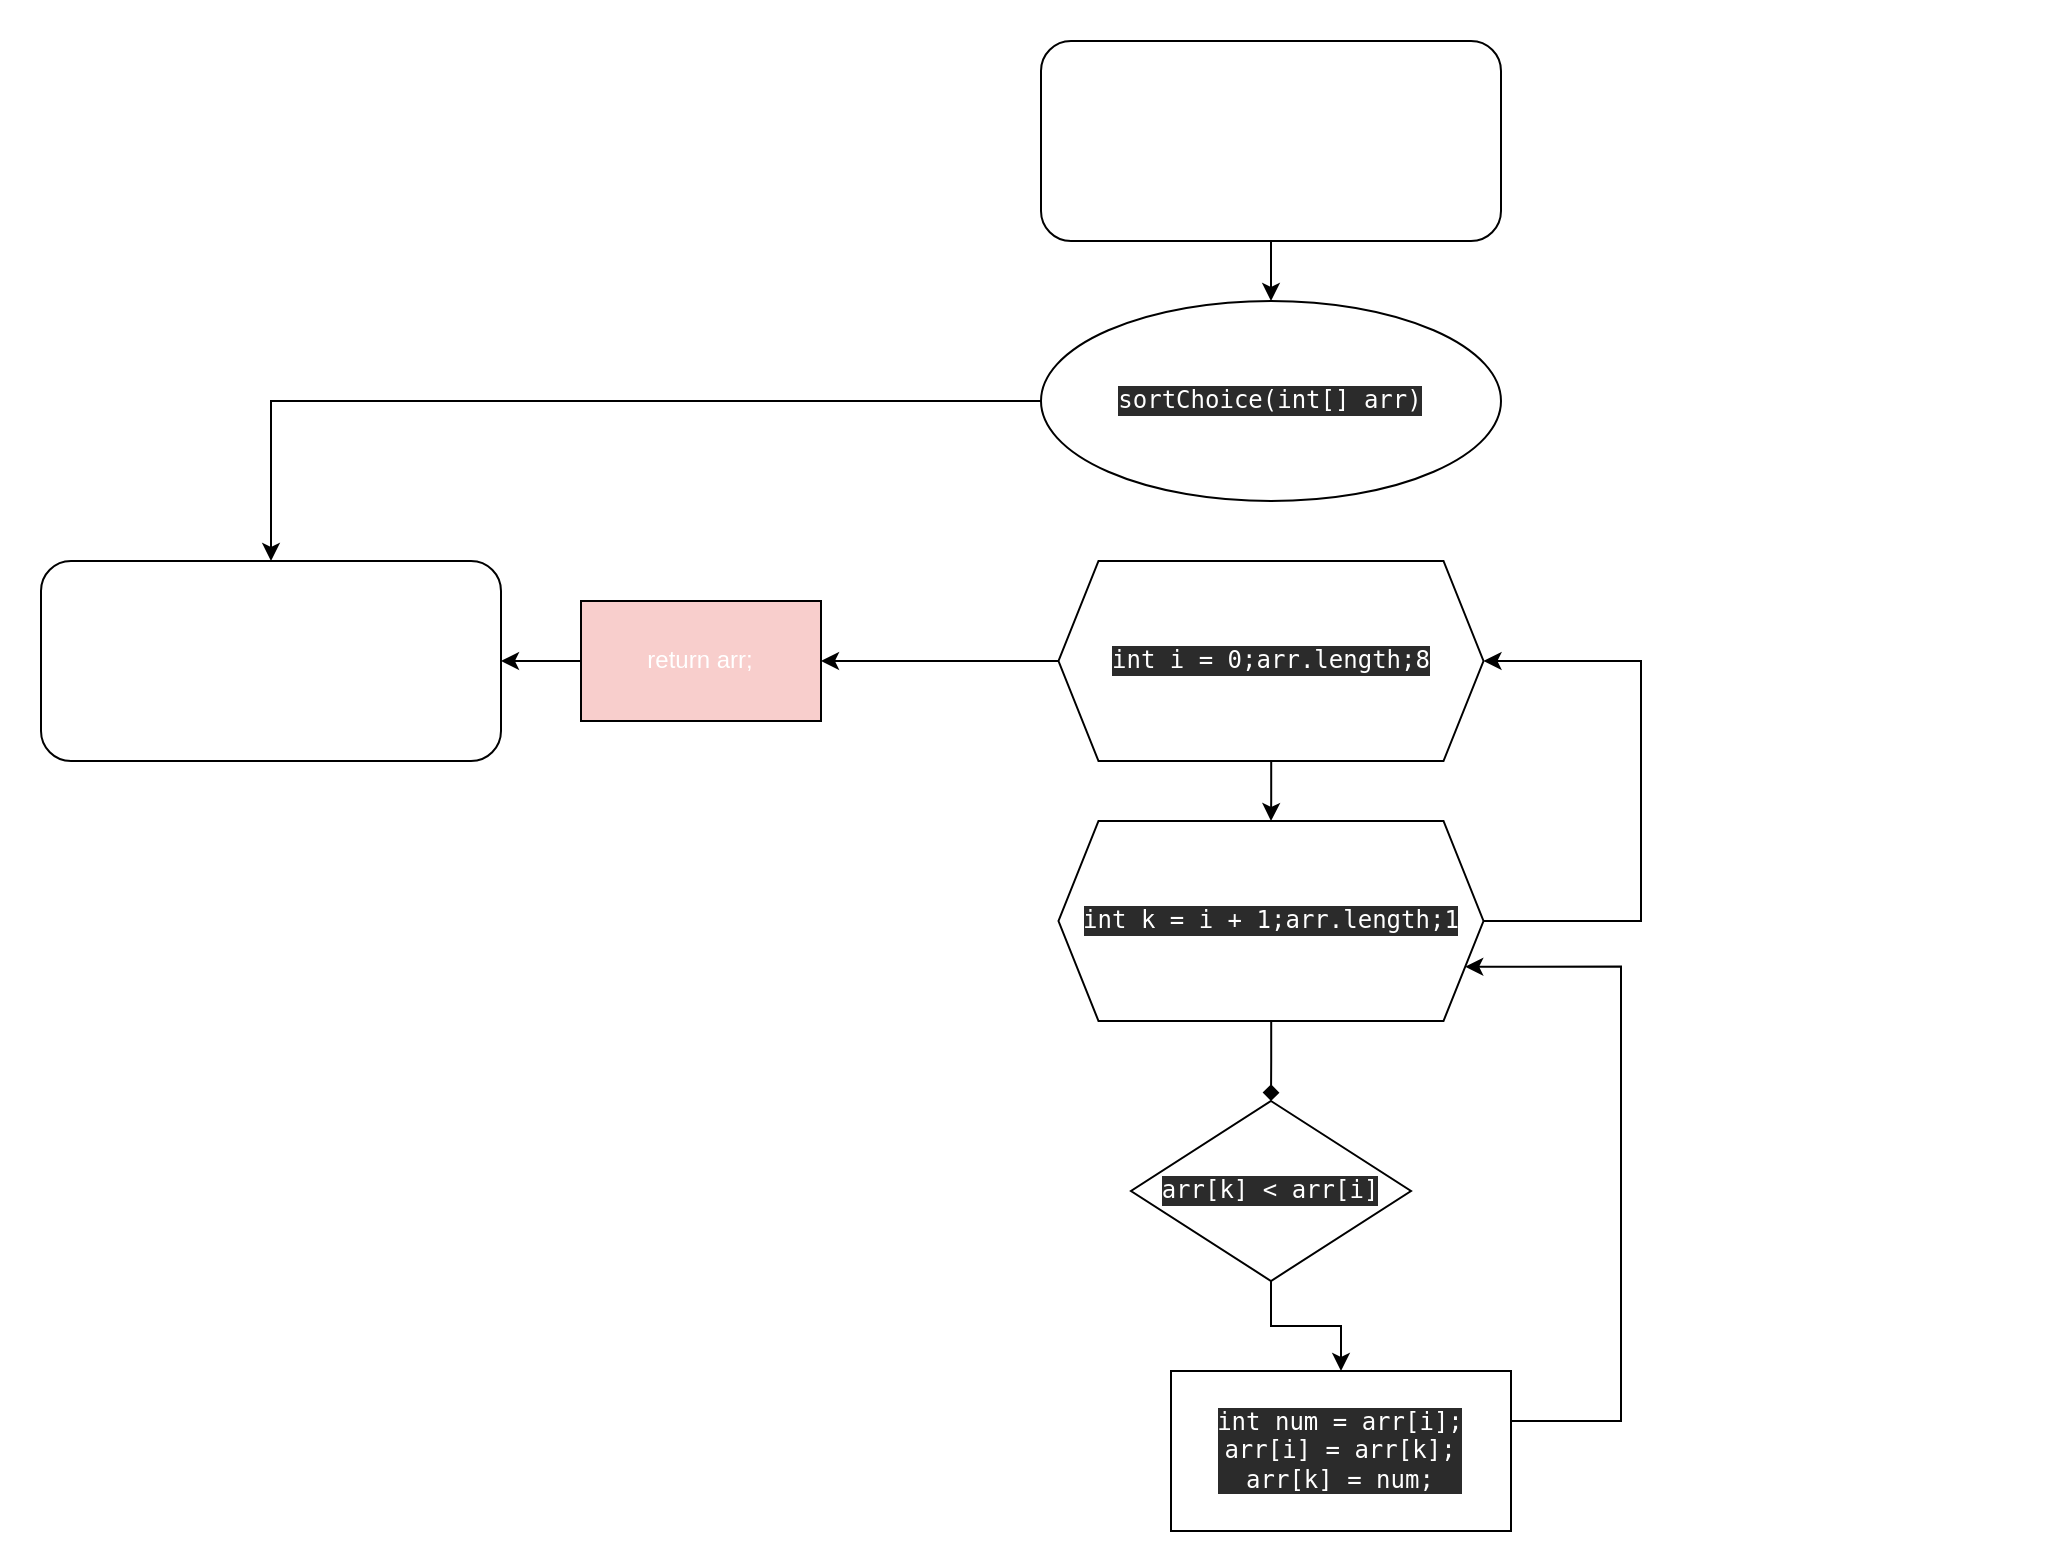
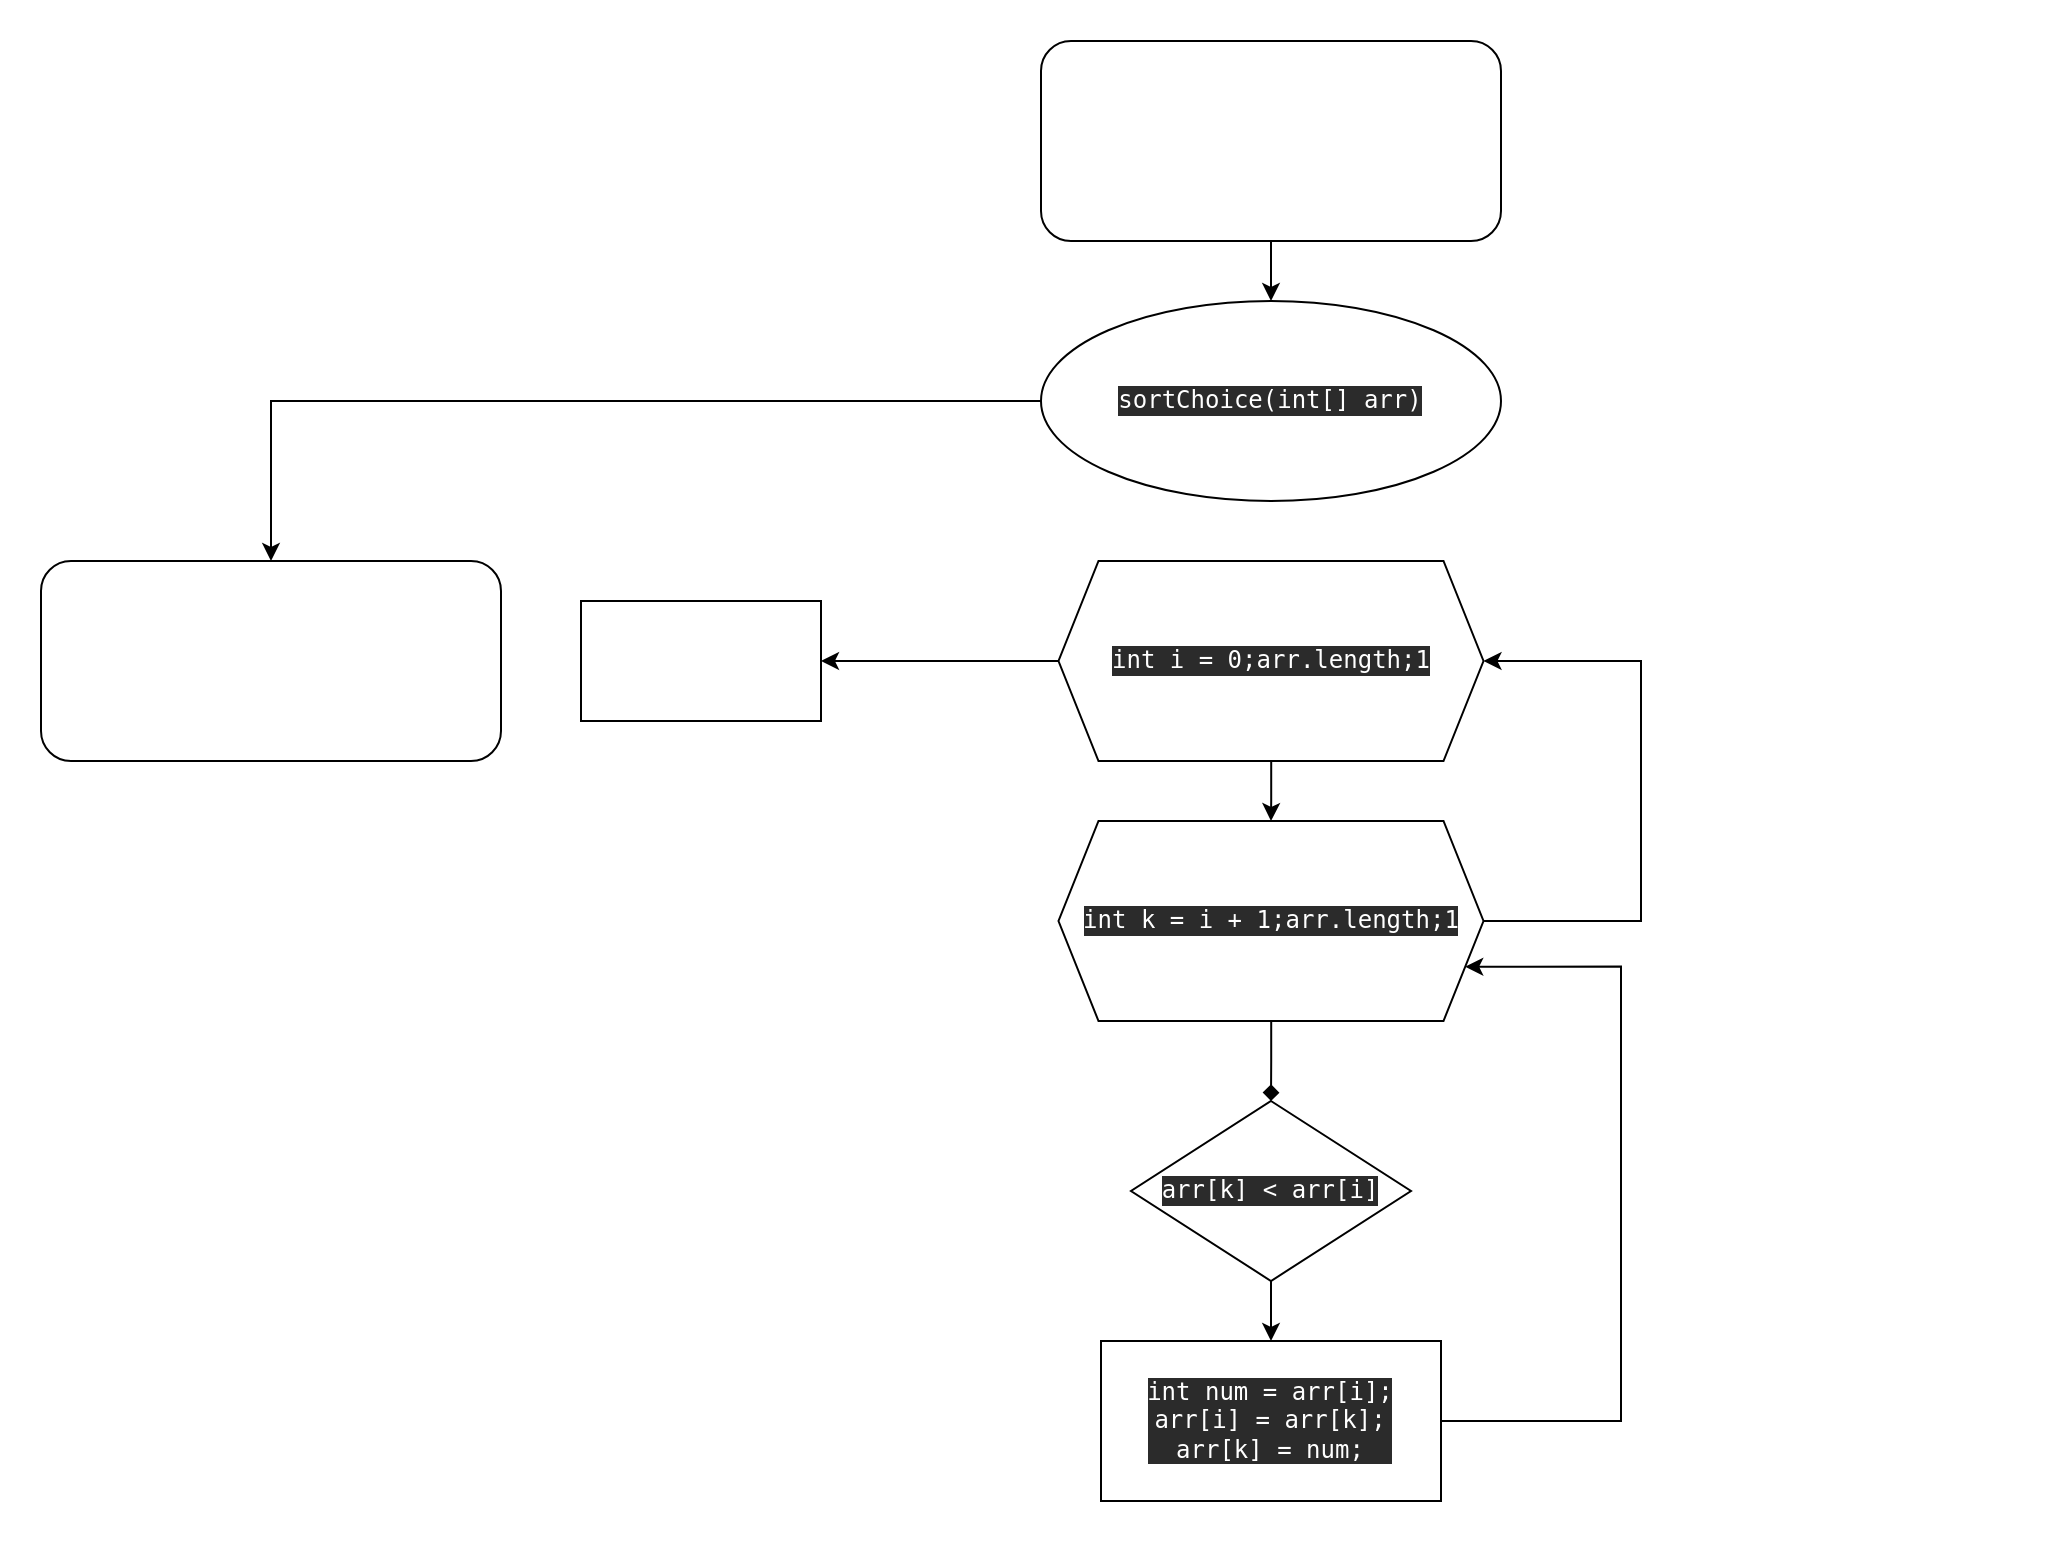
  <mxCell id="0" />
  <mxCell id="1" parent="0" />
  <mxCell id="2" style="edgeStyle=orthogonalEdgeStyle;rounded=0;orthogonalLoop=1;jettySize=auto;html=1;entryX=0.5;entryY=0;entryDx=0;entryDy=0;fontColor=#FFFFFF;" edge="1" parent="1" source="3" target="6"><mxGeometry relative="1" as="geometry" /></mxCell>
  <mxCell id="3" value="&lt;font style=&quot;font-size: 20px;&quot;&gt;Початок&lt;/font&gt;" style="whiteSpace=wrap;html=1;fontColor=#FFFFFF;rounded=1;" vertex="1" parent="1"><mxGeometry x="520" y="20" width="230" height="100" as="geometry" /></mxCell>
  <mxCell id="4" value="&lt;span style=&quot;font-size: 20px;&quot;&gt;Кінець&lt;/span&gt;" style="whiteSpace=wrap;html=1;fontColor=#FFFFFF;rounded=1;" vertex="1" parent="1"><mxGeometry x="20" y="280" width="230" height="100" as="geometry" /></mxCell>
  <mxCell id="5" style="edgeStyle=orthogonalEdgeStyle;rounded=0;orthogonalLoop=1;jettySize=auto;html=1;fontColor=#FFFFFF;" edge="1" parent="1" source="6" target="4"><mxGeometry relative="1" as="geometry" /></mxCell>
  <mxCell id="6" value="&lt;div style=&quot;background-color: rgb(43, 43, 43); font-family: &amp;quot;JetBrains Mono&amp;quot;, monospace;&quot;&gt;&lt;pre&gt;sortChoice(int[] arr)&lt;/pre&gt;&lt;/div&gt;" style="ellipse;whiteSpace=wrap;html=1;fontColor=#FFFFFF;" vertex="1" parent="1"><mxGeometry x="520" y="150" width="230" height="100" as="geometry" /></mxCell>
  <mxCell id="7" style="edgeStyle=orthogonalEdgeStyle;rounded=0;orthogonalLoop=1;jettySize=auto;html=1;entryX=0.5;entryY=0;entryDx=0;entryDy=0;fontColor=#FFFFFF;" edge="1" parent="1" source="9" target="12"><mxGeometry relative="1" as="geometry" /></mxCell>
  <mxCell id="8" style="edgeStyle=orthogonalEdgeStyle;rounded=0;orthogonalLoop=1;jettySize=auto;html=1;entryX=1;entryY=0.5;entryDx=0;entryDy=0;fontColor=#FFFFFF;" edge="1" parent="1" source="9" target="18"><mxGeometry relative="1" as="geometry" /></mxCell>
- <mxCell id="9" value="&lt;div style=&quot;background-color: rgb(43, 43, 43); font-family: &amp;quot;JetBrains Mono&amp;quot;, monospace;&quot;&gt;&lt;pre&gt;int i = &lt;span style=&quot;&quot;&gt;0&lt;/span&gt;&lt;span style=&quot;&quot;&gt;;&lt;/span&gt;arr.&lt;span style=&quot;&quot;&gt;length&lt;/span&gt;&lt;span style=&quot;&quot;&gt;;8&lt;/span&gt;&lt;/pre&gt;&lt;/div&gt;" style="shape=hexagon;perimeter=hexagonPerimeter2;whiteSpace=wrap;html=1;fixedSize=1;fontColor=#FFFFFF;" vertex="1" parent="1"><mxGeometry x="528.75" y="280" width="212.5" height="100" as="geometry" /></mxCell>
+ <mxCell id="9" value="&lt;div style=&quot;background-color: rgb(43, 43, 43); font-family: &amp;quot;JetBrains Mono&amp;quot;, monospace;&quot;&gt;&lt;pre&gt;int i = &lt;span style=&quot;&quot;&gt;0&lt;/span&gt;&lt;span style=&quot;&quot;&gt;;&lt;/span&gt;arr.&lt;span style=&quot;&quot;&gt;length&lt;/span&gt;&lt;span style=&quot;&quot;&gt;;1&lt;/span&gt;&lt;/pre&gt;&lt;/div&gt;" style="shape=hexagon;perimeter=hexagonPerimeter2;whiteSpace=wrap;html=1;fixedSize=1;fontColor=#FFFFFF;" vertex="1" parent="1"><mxGeometry x="528.75" y="280" width="212.5" height="100" as="geometry" /></mxCell>
  <mxCell id="10" style="edgeStyle=orthogonalEdgeStyle;rounded=0;orthogonalLoop=1;jettySize=auto;html=1;entryX=0.5;entryY=0;entryDx=0;entryDy=0;fontColor=#FFFFFF;endArrow=diamond;" edge="1" parent="1" source="12" target="14"><mxGeometry relative="1" as="geometry" /></mxCell>
  <mxCell id="11" style="edgeStyle=orthogonalEdgeStyle;rounded=0;orthogonalLoop=1;jettySize=auto;html=1;entryX=1;entryY=0.5;entryDx=0;entryDy=0;exitX=1;exitY=0.5;exitDx=0;exitDy=0;fontColor=#FFFFFF;" edge="1" parent="1" source="12" target="9"><mxGeometry relative="1" as="geometry"><Array as="points"><mxPoint x="820" y="460" /><mxPoint x="820" y="330" /></Array></mxGeometry></mxCell>
  <mxCell id="12" value="&lt;div style=&quot;background-color: rgb(43, 43, 43); font-family: &amp;quot;JetBrains Mono&amp;quot;, monospace;&quot;&gt;&lt;pre&gt;&lt;div style=&quot;font-family: &amp;quot;JetBrains Mono&amp;quot;, monospace;&quot;&gt;&lt;pre&gt;int k = i + &lt;span style=&quot;&quot;&gt;1&lt;/span&gt;&lt;span style=&quot;&quot;&gt;;&lt;/span&gt;arr.&lt;span style=&quot;&quot;&gt;length&lt;/span&gt;&lt;span style=&quot;&quot;&gt;;1&lt;/span&gt;&lt;/pre&gt;&lt;/div&gt;&lt;/pre&gt;&lt;/div&gt;" style="shape=hexagon;perimeter=hexagonPerimeter2;whiteSpace=wrap;html=1;fixedSize=1;fontColor=#FFFFFF;" vertex="1" parent="1"><mxGeometry x="528.75" y="410" width="212.5" height="100" as="geometry" /></mxCell>
  <mxCell id="13" style="edgeStyle=orthogonalEdgeStyle;rounded=0;orthogonalLoop=1;jettySize=auto;html=1;entryX=0.5;entryY=0;entryDx=0;entryDy=0;fontColor=#FFFFFF;" edge="1" parent="1" source="14" target="16"><mxGeometry relative="1" as="geometry" /></mxCell>
  <mxCell id="14" value="&lt;div style=&quot;background-color: rgb(43, 43, 43); font-family: &amp;quot;JetBrains Mono&amp;quot;, monospace;&quot;&gt;&lt;pre&gt;arr[k] &amp;lt; arr[i]&lt;/pre&gt;&lt;/div&gt;" style="rhombus;whiteSpace=wrap;html=1;fontColor=#FFFFFF;" vertex="1" parent="1"><mxGeometry x="565" y="550" width="140" height="90" as="geometry" /></mxCell>
  <mxCell id="15" style="edgeStyle=orthogonalEdgeStyle;rounded=0;orthogonalLoop=1;jettySize=auto;html=1;entryX=1;entryY=0.75;entryDx=0;entryDy=0;exitX=1;exitY=0.5;exitDx=0;exitDy=0;fontColor=#FFFFFF;" edge="1" parent="1" source="16" target="12"><mxGeometry relative="1" as="geometry"><Array as="points"><mxPoint x="810" y="710" /><mxPoint x="810" y="483" /></Array></mxGeometry></mxCell>
- <mxCell id="16" value="&lt;div style=&quot;background-color: rgb(43, 43, 43); font-family: &amp;quot;JetBrains Mono&amp;quot;, monospace;&quot;&gt;&lt;pre&gt;int num = arr[i]&lt;span style=&quot;&quot;&gt;;&lt;br&gt;&lt;/span&gt;arr[i] = arr[k]&lt;span style=&quot;&quot;&gt;;&lt;br&gt;&lt;/span&gt;arr[k] = num&lt;span style=&quot;&quot;&gt;;&lt;/span&gt;&lt;/pre&gt;&lt;/div&gt;" style="whiteSpace=wrap;html=1;fontColor=#FFFFFF;" vertex="1" parent="1"><mxGeometry x="585" y="685" width="170" height="80" as="geometry" /></mxCell>
- <mxCell id="17" style="edgeStyle=orthogonalEdgeStyle;rounded=0;orthogonalLoop=1;jettySize=auto;html=1;entryX=1;entryY=0.5;entryDx=0;entryDy=0;fontColor=#FFFFFF;" edge="1" parent="1" source="18" target="4"><mxGeometry relative="1" as="geometry" /></mxCell>
- <mxCell id="18" value="return arr;" style="rounded=0;whiteSpace=wrap;html=1;fontColor=#FFFFFF;fillColor=#f8cecc;" vertex="1" parent="1"><mxGeometry x="290" y="300" width="120" height="60" as="geometry" /></mxCell>
+ <mxCell id="16" value="&lt;div style=&quot;background-color: rgb(43, 43, 43); font-family: &amp;quot;JetBrains Mono&amp;quot;, monospace;&quot;&gt;&lt;pre&gt;int num = arr[i]&lt;span style=&quot;&quot;&gt;;&lt;br&gt;&lt;/span&gt;arr[i] = arr[k]&lt;span style=&quot;&quot;&gt;;&lt;br&gt;&lt;/span&gt;arr[k] = num&lt;span style=&quot;&quot;&gt;;&lt;/span&gt;&lt;/pre&gt;&lt;/div&gt;" style="whiteSpace=wrap;html=1;fontColor=#FFFFFF;" vertex="1" parent="1"><mxGeometry x="550" y="670" width="170" height="80" as="geometry" /></mxCell>
+ <mxCell id="18" value="return arr;" style="rounded=0;whiteSpace=wrap;html=1;fontColor=#FFFFFF;" vertex="1" parent="1"><mxGeometry x="290" y="300" width="120" height="60" as="geometry" /></mxCell>
  <mxCell id="19" value="Так" style="text;html=1;align=center;verticalAlign=middle;resizable=0;points=[];autosize=1;strokeColor=none;fillColor=none;fontColor=#FFFFFF;" vertex="1" parent="1"><mxGeometry x="640" y="630" width="40" height="30" as="geometry" /></mxCell>
  <mxCell id="20" value="так" style="text;html=1;align=center;verticalAlign=middle;resizable=0;points=[];autosize=1;strokeColor=none;fillColor=none;fontColor=#FFFFFF;" vertex="1" parent="1"><mxGeometry x="640" y="510" width="40" height="30" as="geometry" /></mxCell>
  <mxCell id="21" value="так" style="text;html=1;align=center;verticalAlign=middle;resizable=0;points=[];autosize=1;strokeColor=none;fillColor=none;fontColor=#FFFFFF;" vertex="1" parent="1"><mxGeometry x="640" y="380" width="40" height="30" as="geometry" /></mxCell>
  <mxCell id="22" value="Ні" style="text;html=1;align=center;verticalAlign=middle;resizable=0;points=[];autosize=1;strokeColor=none;fillColor=none;fontColor=#FFFFFF;" vertex="1" parent="1"><mxGeometry x="740" y="430" width="30" height="30" as="geometry" /></mxCell>
  <mxCell id="23" value="Ні" style="text;html=1;align=center;verticalAlign=middle;resizable=0;points=[];autosize=1;strokeColor=none;fillColor=none;fontColor=#FFFFFF;" vertex="1" parent="1"><mxGeometry x="500" y="300" width="30" height="30" as="geometry" /></mxCell>
  <mxCell id="24" value="В кращому випадку - O (n^2)&lt;br&gt;В середньому випадку - O (n^2)&lt;br&gt;В гіршому випадку - O (n^2)" style="text;html=1;align=center;verticalAlign=middle;resizable=0;points=[];autosize=1;strokeColor=none;fillColor=none;fontColor=#FFFFFF;" vertex="1" parent="1"><mxGeometry x="810" y="63" width="200" height="60" as="geometry" /></mxCell>
